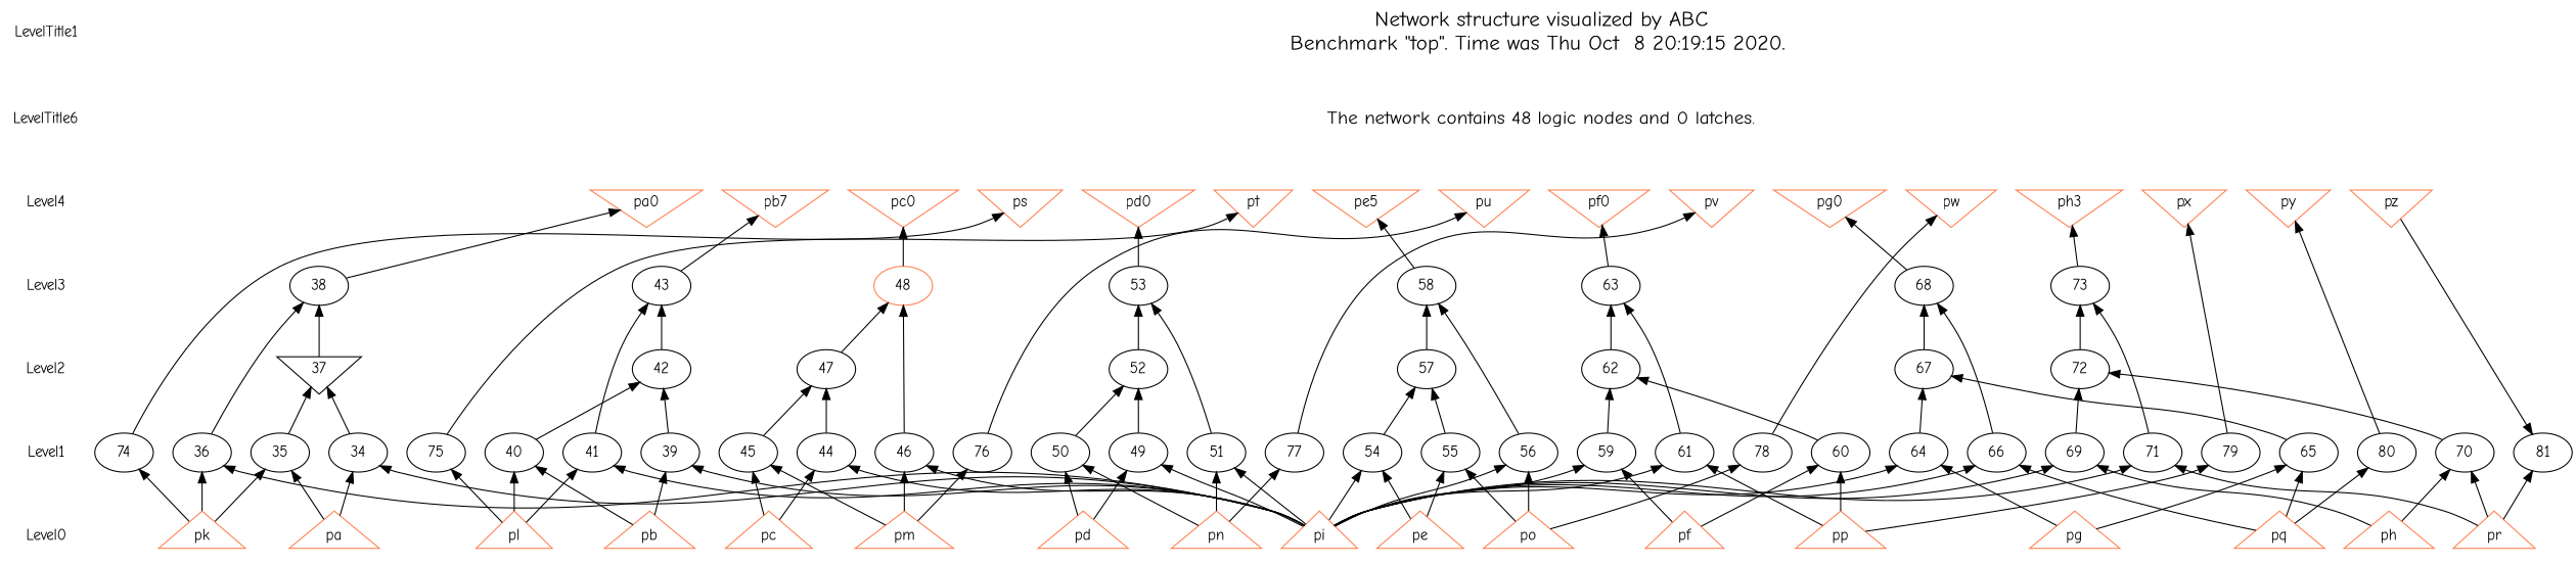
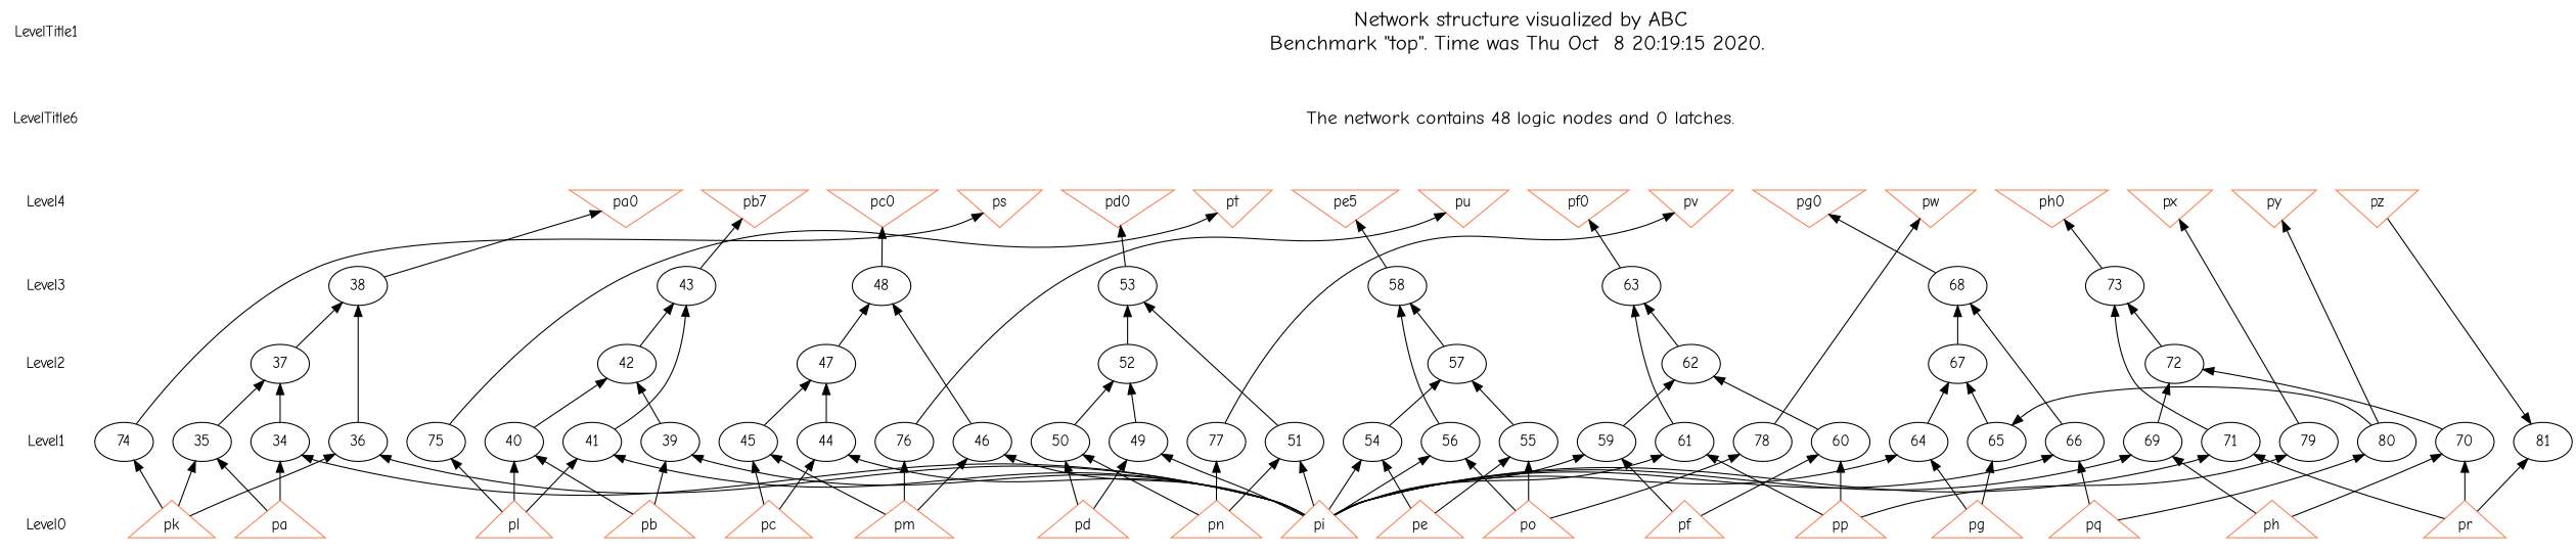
  digraph {
    fontname="Comic Neue"
    node [fontname="Comic Neue" shape=ellipse]
    edge [dir=back fontname="Comic Neue" style=solid]
    LevelTitle1 [shape=plaintext]
    n2 [label=LevelTitle6 shape=plaintext]
    Level4 [shape=plaintext]
    Level3 [shape=plaintext]
    Level2 [shape=plaintext]
    Level1 [color=coral shape=plaintext]
    Level0 [shape=plaintext]
    n8 [fontsize=20 label="Network structure visualized by ABC\nBenchmark \"top\". Time was Thu Oct  8 20:19:15 2020. " shape=plaintext]
    n9 [fontsize=18 label="The network contains 48 logic nodes and 0 latches.\n" shape=plaintext]
    n10 [color=coral fillcolor=coral label=pa0 shape=invtriangle]
    n11 [color=coral fillcolor=coral label=pb7 shape=invtriangle]
    n12 [color=coral fillcolor=coral label=pc0 shape=invtriangle]
    n13 [color=coral fillcolor=coral label=ps shape=invtriangle]
    n14 [color=coral fillcolor=coral label=pd0 shape=invtriangle]
    n15 [color=coral fillcolor=coral label=pt shape=invtriangle]
    n16 [color=coral fillcolor=coral label=pe5 shape=invtriangle]
    n17 [color=coral fillcolor=coral label=pu shape=invtriangle]
    n18 [color=coral fillcolor=coral label=pf0 shape=invtriangle]
    n19 [color=coral fillcolor=coral label=pv shape=invtriangle]
    n20 [color=coral fillcolor=coral label=pg0 shape=invtriangle]
    n21 [color=coral fillcolor=coral label=pw shape=invtriangle]
-   n22 [color=coral fillcolor=coral label=ph3 shape=invtriangle]
+   n22 [color=coral fillcolor=coral label=ph0 shape=invtriangle]
    n23 [color=coral fillcolor=coral label=px shape=invtriangle]
    n24 [color=coral fillcolor=coral label=py shape=invtriangle]
    n25 [color=coral fillcolor=coral label=pz shape=invtriangle]
    n26 [label="38\n"]
    n27 [label="43\n"]
-   n28 [label="48\n" color=coral]
+   n28 [label="48\n"]
    n29 [label="53\n"]
    n30 [label="58\n"]
    n31 [label="63\n"]
    n32 [label="68\n"]
    n33 [label="73\n"]
-   n34 [label="37\n" shape=invtriangle]
+   n34 [label="37\n"]
    n35 [label="42\n"]
    n36 [label="47\n"]
    n37 [label="52\n"]
    n38 [label="57\n"]
    n39 [label="62\n"]
    n40 [label="67\n"]
    n41 [label="72\n"]
    n42 [label="34\n"]
    n43 [label="35\n"]
    n44 [label="36\n"]
    n45 [label="39\n"]
    n46 [label="40\n"]
    n47 [label="41\n"]
    n48 [label="44\n"]
    n49 [label="45\n"]
    n50 [label="46\n"]
    n51 [label="49\n"]
    n52 [label="50\n"]
    n53 [label="51\n"]
    n54 [label="54\n"]
    n55 [label="55\n"]
    n56 [label="56\n"]
    n57 [label="59\n"]
    n58 [label="60\n"]
    n59 [label="61\n"]
    n60 [label="64\n"]
    n61 [label="65\n"]
    n62 [label="66\n"]
    n63 [label="69\n"]
    n64 [label="70\n"]
    n65 [label="71\n"]
    n66 [label="74\n"]
    n67 [label="75\n"]
    n68 [label="76\n"]
    n69 [label="77\n"]
    n70 [label="78\n"]
    n71 [label="79\n"]
    n72 [label="80\n"]
    n73 [label="81\n"]
    n74 [color=coral fillcolor=coral label=pp shape=triangle]
    n75 [color=coral fillcolor=coral label=pq shape=triangle]
    n76 [color=coral fillcolor=coral label=pr shape=triangle]
    n77 [color=coral fillcolor=coral label=pa shape=triangle]
    n78 [color=coral fillcolor=coral label=pb shape=triangle]
    n79 [color=coral fillcolor=coral label=pc shape=triangle]
    n80 [color=coral fillcolor=coral label=pd shape=triangle]
    n81 [color=coral fillcolor=coral label=pe shape=triangle]
    n82 [color=coral fillcolor=coral label=pf shape=triangle]
    n83 [color=coral fillcolor=coral label=pg shape=triangle]
    n84 [color=coral fillcolor=coral label=ph shape=triangle]
    n85 [color=coral fillcolor=coral label=pi shape=triangle]
    n86 [color=coral fillcolor=coral label=pk shape=triangle]
    n87 [color=coral fillcolor=coral label=pl shape=triangle]
    n88 [color=coral fillcolor=coral label=pm shape=triangle]
    n89 [color=coral fillcolor=coral label=pn shape=triangle]
    n90 [color=coral fillcolor=coral label=po shape=triangle]
    subgraph sub_1 {
      LevelTitle1
      n2
      Level4
      Level3
      Level2
      Level1
      Level0
    }
    subgraph sub_2 {
      rank=same
      LevelTitle1
      n8
    }
    subgraph sub_3 {
      rank=same
      n2
      n9
    }
    subgraph sub_4 {
      rank=same
      Level4
      n10
      n11
      n12
      n13
      n14
      n15
      n16
      n17
      n18
      n19
      n20
      n21
      n22
      n23
      n24
      n25
    }
    subgraph sub_5 {
      rank=same
      Level3
      n26
      n27
      n28
      n29
      n30
      n31
      n32
      n33
    }
    subgraph sub_6 {
      rank=same
      Level2
      n34
      n35
      n36
      n37
      n38
      n39
      n40
      n41
    }
    subgraph sub_7 {
      rank=same
      Level1
      n42
      n43
      n44
      n45
      n46
      n47
      n48
      n49
      n50
      n51
      n52
      n53
      n54
      n55
      n56
      n57
      n58
      n59
      n60
      n61
      n62
      n63
      n64
      n65
      n66
      n67
      n68
      n69
      n70
      n71
      n72
      n73
    }
    subgraph sub_8 {
      rank=same
      Level0
      n74
      n75
      n76
      n77
      n78
      n79
      n80
      n81
      n82
      n83
      n84
      n85
      n86
      n87
      n88
      n89
      n90
    }
    LevelTitle1 -> n2 [style=invis]
    n2 -> Level4 [style=invis]
    Level4 -> Level3 [style=invis]
    Level3 -> Level2 [style=invis]
    Level2 -> Level1 [style=invis]
    Level1 -> Level0 [style=invis]
    n8 -> n9 [style=invis]
    n9 -> n10 [style=invis]
    n9 -> n11 [style=invis]
    n9 -> n12 [style=invis]
    n9 -> n13 [style=invis]
    n9 -> n14 [style=invis]
    n9 -> n15 [style=invis]
    n9 -> n16 [style=invis]
    n9 -> n17 [style=invis]
    n9 -> n18 [style=invis]
    n9 -> n19 [style=invis]
    n9 -> n20 [style=invis]
    n9 -> n21 [style=invis]
    n9 -> n22 [style=invis]
    n9 -> n23 [style=invis]
    n9 -> n24 [style=invis]
    n9 -> n25 [style=invis]
    n10 -> n11 [style=invis]
    n10 -> n26
    n11 -> n12 [style=invis]
    n11 -> n27
    n12 -> n13 [style=invis]
    n12 -> n28
    n13 -> n14 [style=invis]
    n13 -> n66
    n14 -> n15 [style=invis]
    n14 -> n29
    n15 -> n16 [style=invis]
    n15 -> n67
    n16 -> n17 [style=invis]
    n16 -> n30
    n17 -> n18 [style=invis]
    n17 -> n68
    n18 -> n19 [style=invis]
    n18 -> n31
    n19 -> n20 [style=invis]
    n19 -> n69
    n20 -> n21 [style=invis]
    n20 -> n32
    n21 -> n22 [style=invis]
    n21 -> n70
    n22 -> n23 [style=invis]
    n22 -> n33
    n23 -> n24 [style=invis]
    n23 -> n71
    n24 -> n25 [style=invis]
    n24 -> n72
    n26 -> n34
    n26 -> n44
    n27 -> n35
    n27 -> n47
    n28 -> n36
    n28 -> n50
    n29 -> n37
    n29 -> n53
    n30 -> n38
    n30 -> n56
    n31 -> n39
    n31 -> n59
    n32 -> n40
    n32 -> n62
    n33 -> n41
    n33 -> n65
    n34 -> n42
    n34 -> n43
    n35 -> n45
    n35 -> n46
    n36 -> n48
    n36 -> n49
    n37 -> n51
    n37 -> n52
    n38 -> n54
    n38 -> n55
    n39 -> n57
    n39 -> n58
    n40 -> n60
    n40 -> n61
    n41 -> n63
    n41 -> n64
    n42 -> n77
    n42 -> n85
    n43 -> n77
    n43 -> n86
    n44 -> n85
    n44 -> n86
    n45 -> n78
    n45 -> n85
    n46 -> n78
    n46 -> n87
    n47 -> n85
    n47 -> n87
    n48 -> n79
    n48 -> n85
    n49 -> n79
    n49 -> n88
    n50 -> n85
    n50 -> n88
    n51 -> n80
    n51 -> n85
    n52 -> n80
    n52 -> n89
    n53 -> n85
    n53 -> n89
    n54 -> n81
    n54 -> n85
    n55 -> n81
    n55 -> n90
    n56 -> n85
    n56 -> n90
    n57 -> n82
    n57 -> n85
    n58 -> n74
    n58 -> n82
    n59 -> n74
    n59 -> n85
    n60 -> n83
    n60 -> n85
-   n61 -> n75
+   n61 -> n72
    n61 -> n83
    n62 -> n75
    n62 -> n85
    n63 -> n84
    n63 -> n85
    n64 -> n76
    n64 -> n84
    n65 -> n76
    n65 -> n85
    n66 -> n86
    n67 -> n87
    n68 -> n88
    n69 -> n89
    n70 -> n90
    n71 -> n74
    n72 -> n75
    n73 -> n25
    n73 -> n76
  }
